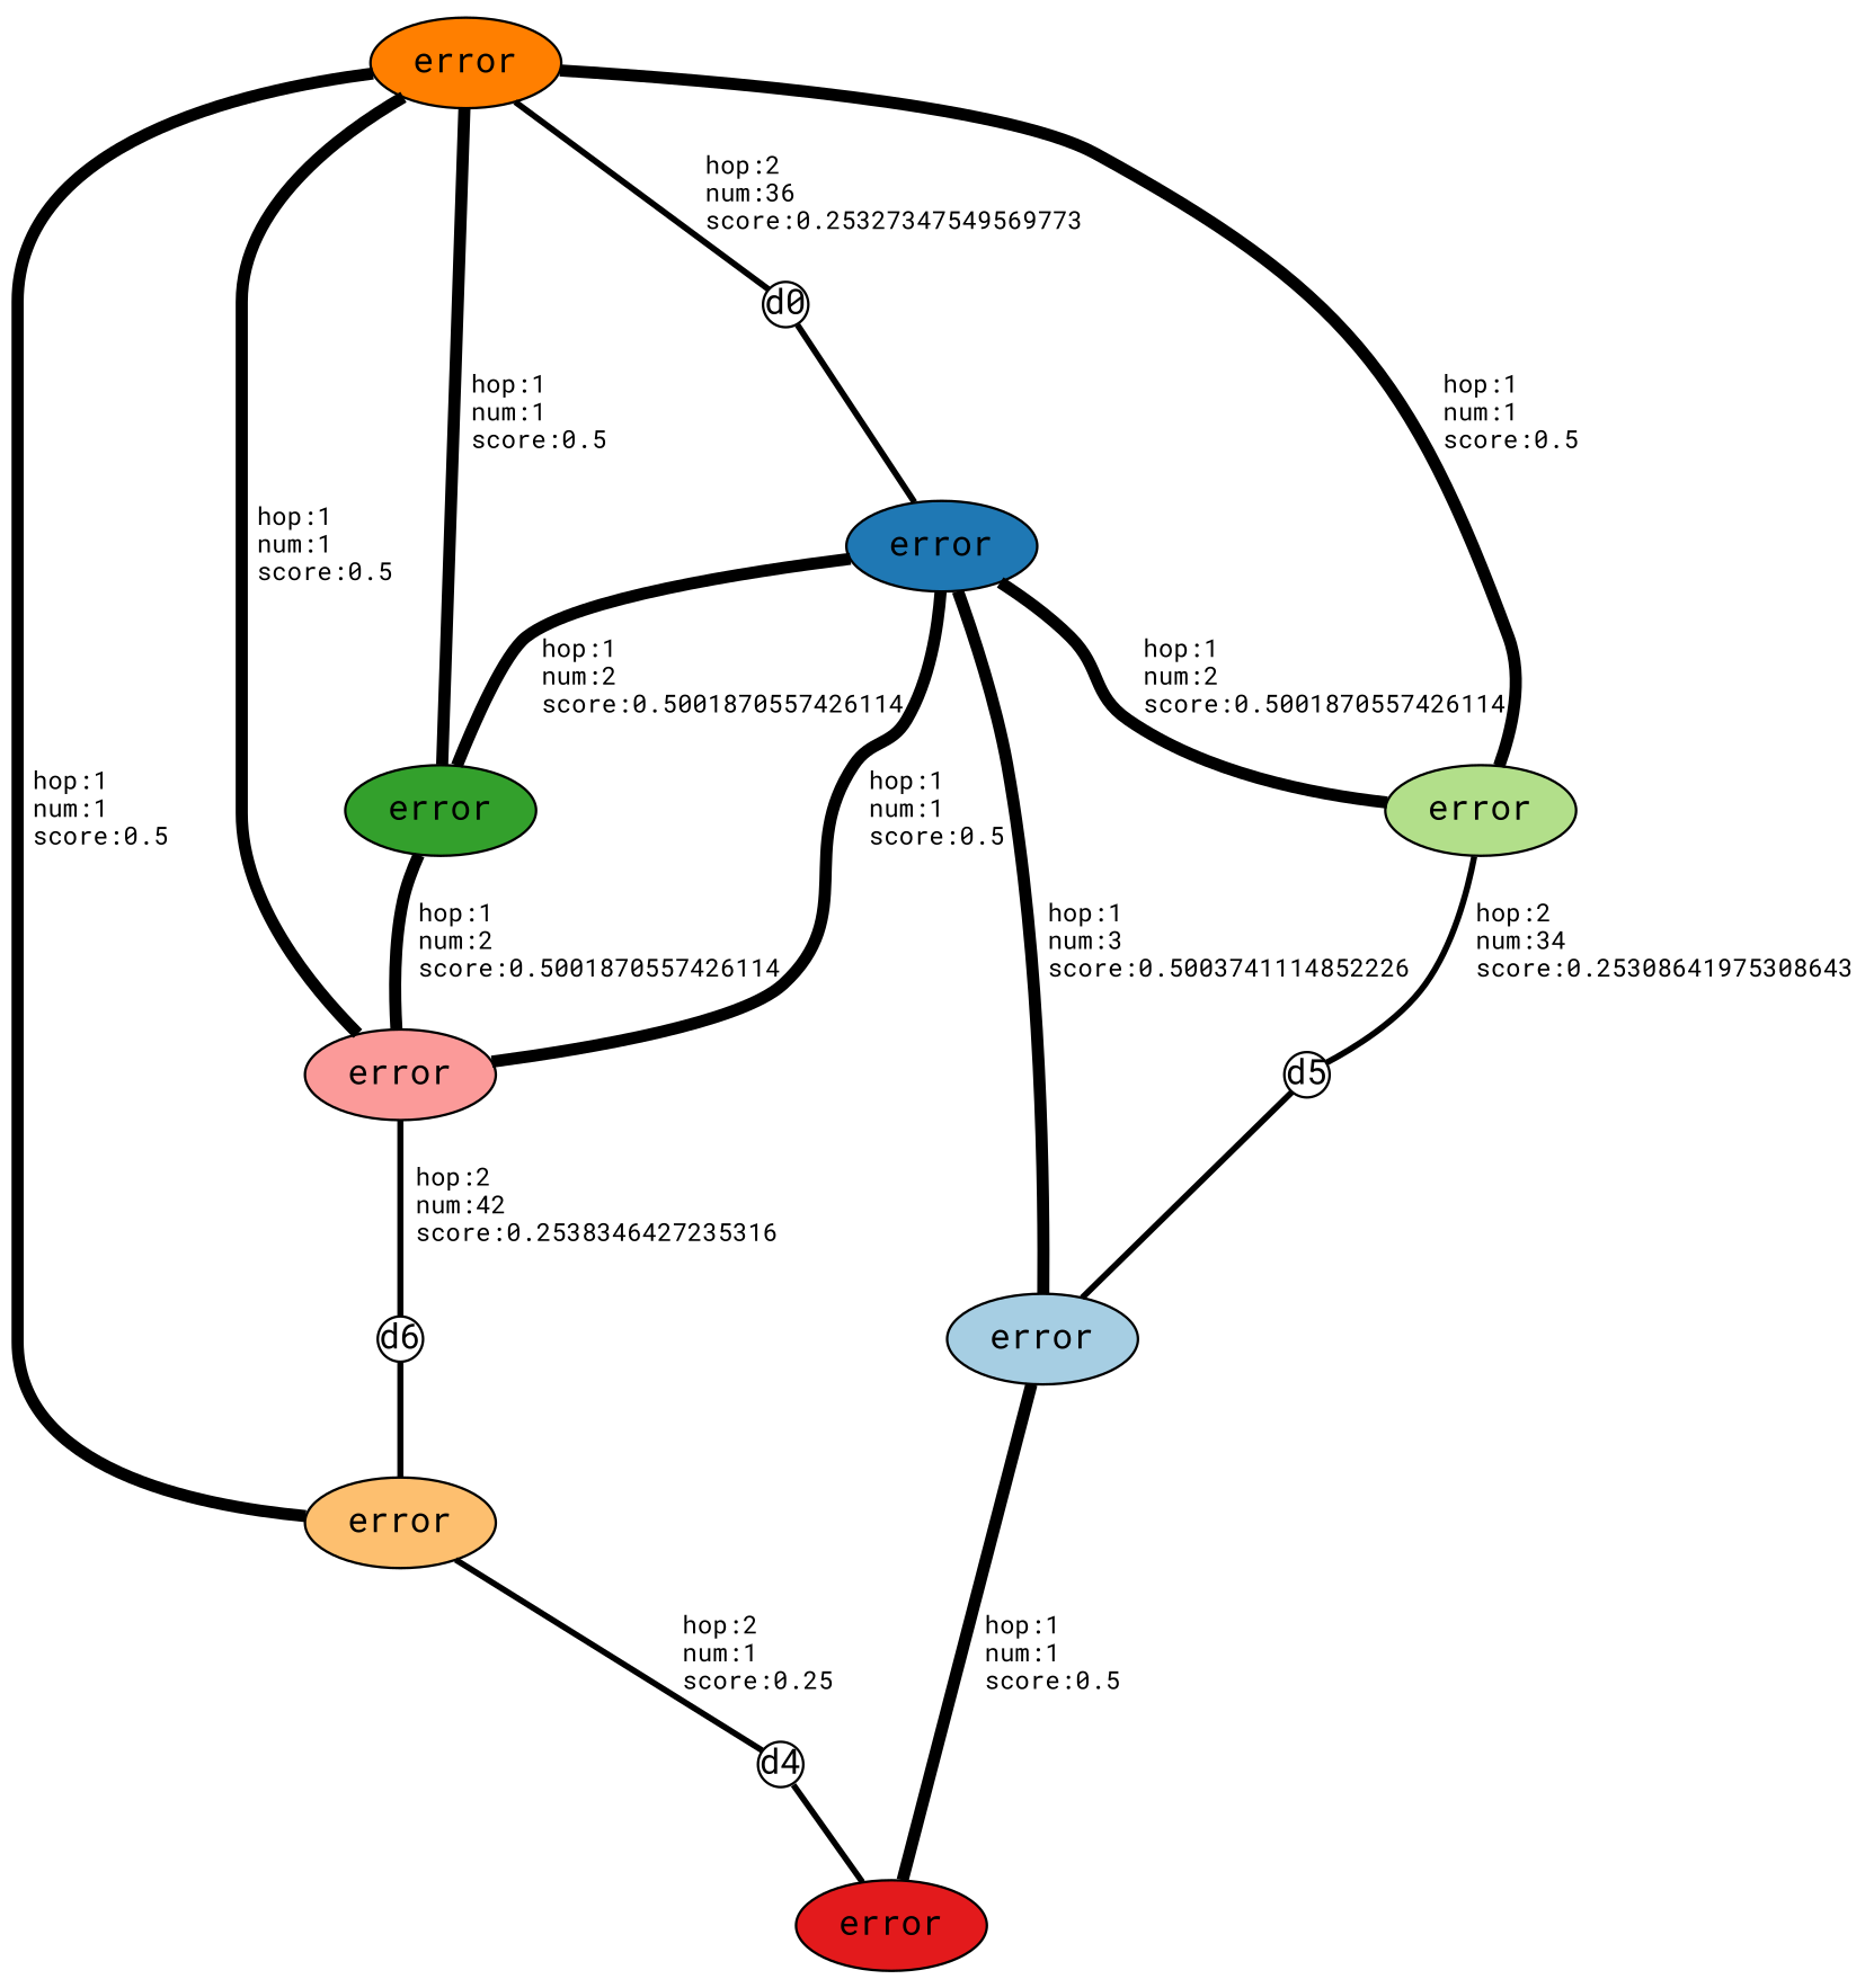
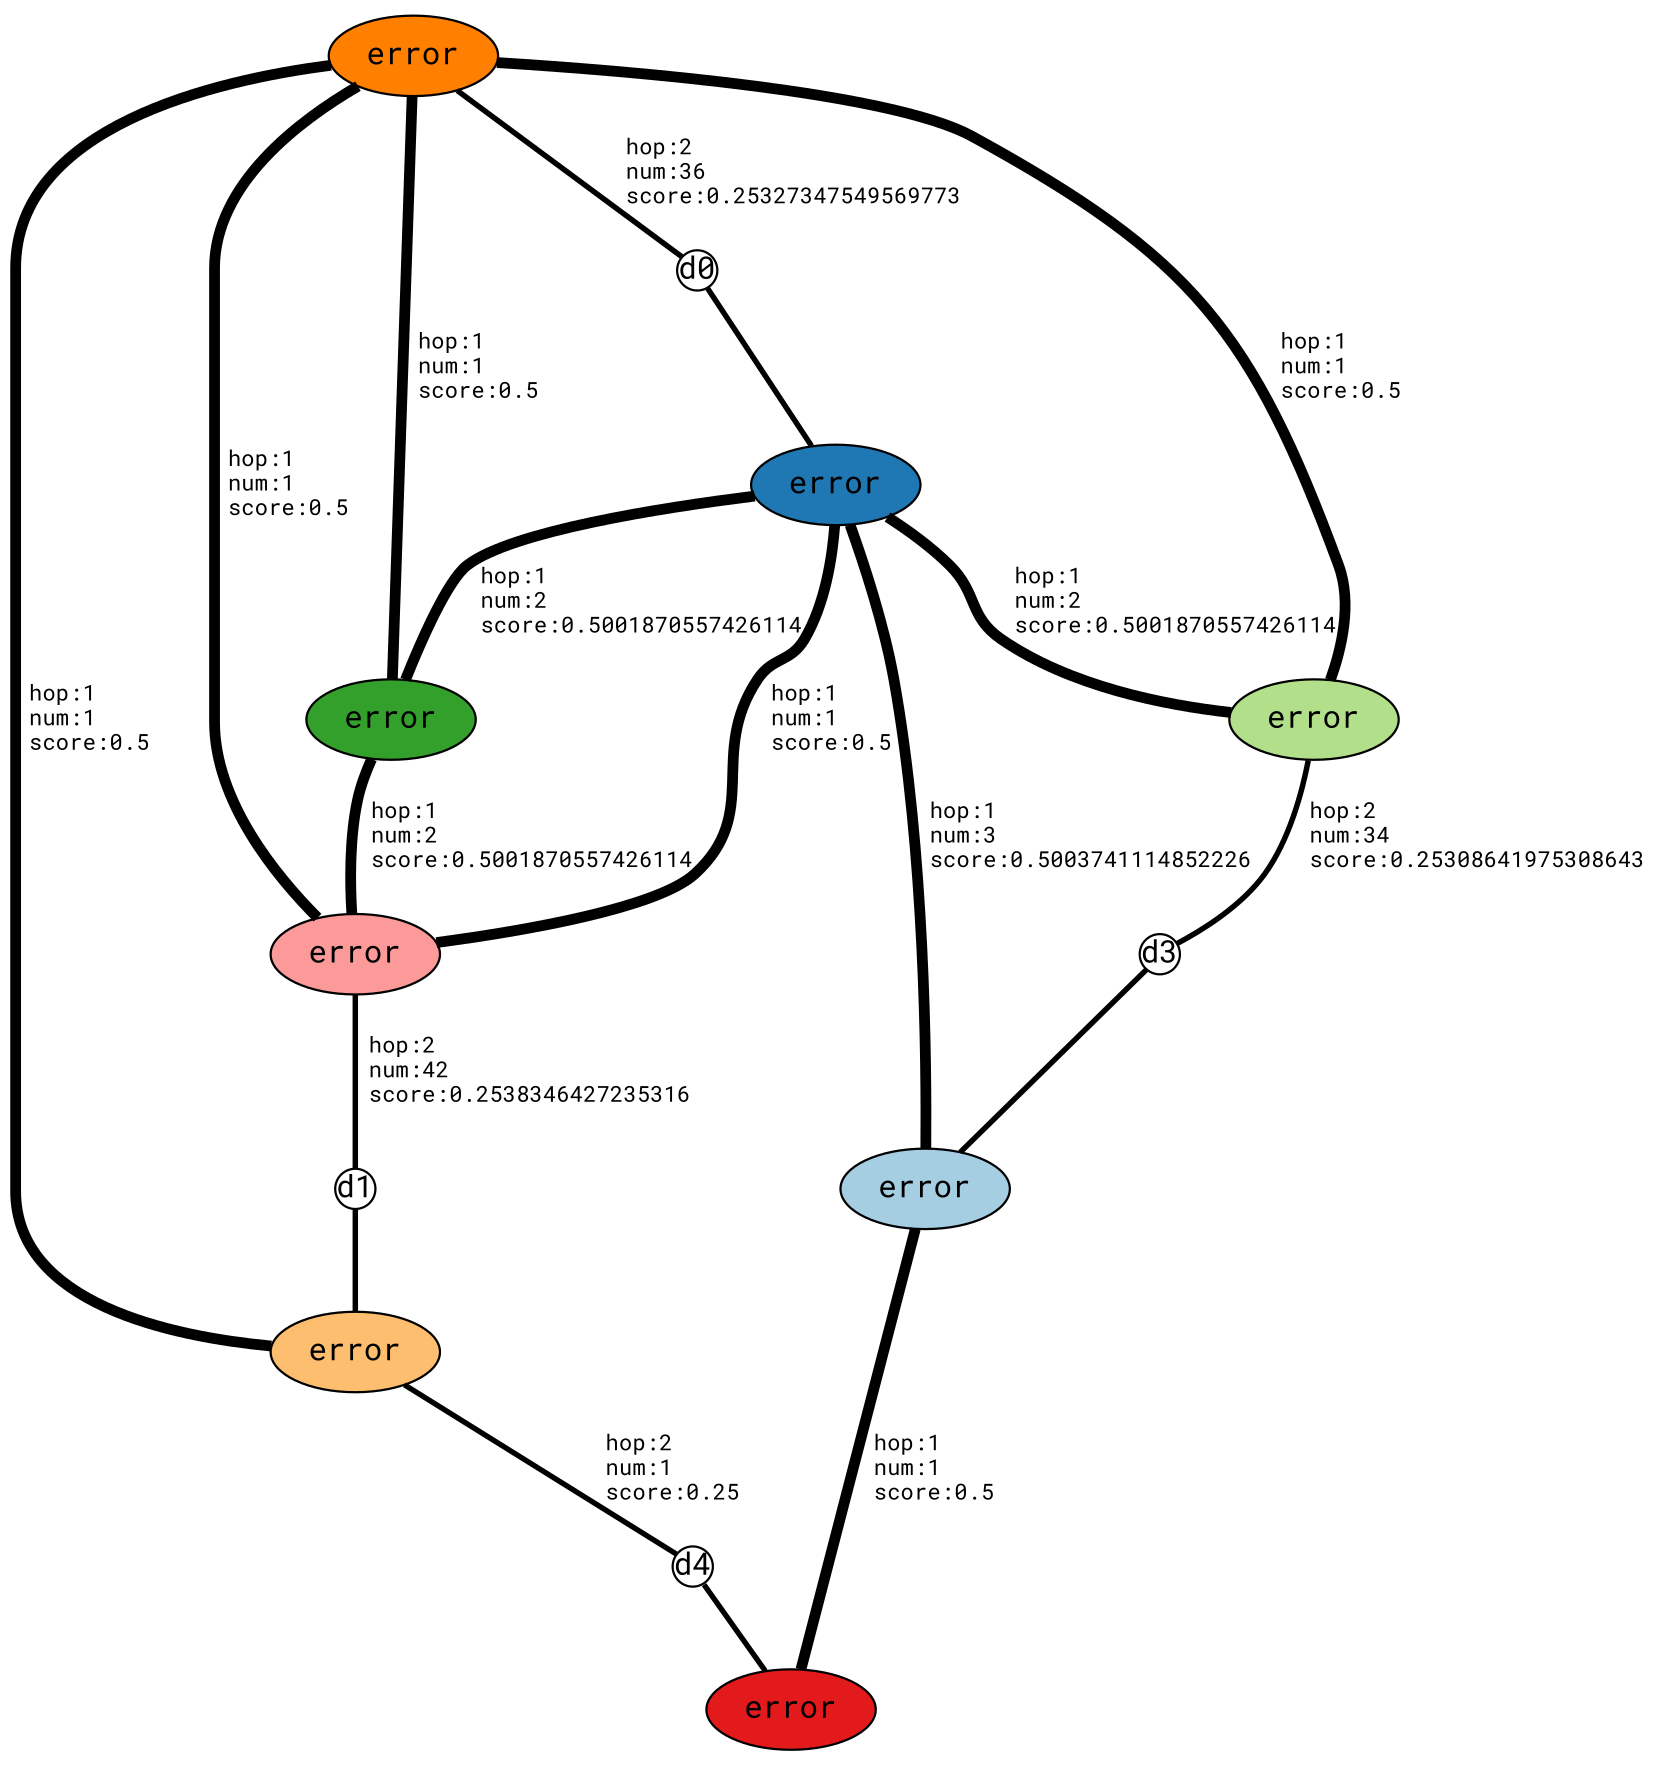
  graph {
    fontname="Roboto Mono"
    node [fontname="Roboto Mono" style=filled]
    edge [fontname="Roboto Mono" fontsize="10px" penwidth=4.821428571428571]
    n1 [fillcolor="/paired12/8" label=error]
    d0 [fixedsize=true height=.25 width=.25 style=""]
    n3 [fillcolor="/paired12/4" label=error]
    n4 [fillcolor="/paired12/5" label=error]
    n5 [fillcolor="/paired12/7" label=error]
    n6 [fillcolor="/paired12/3" label=error]
    n7 [fillcolor="/paired12/2" label=error]
-   d1 [fixedsize=true height=.25 width=.25 label=d6 style=""]
+   d1 [fixedsize=true height=.25 width=.25 style=""]
    n9 [fixedsize=true height=.25 label=d4 width=.25 style=""]
-   d3 [fixedsize=true height=.25 width=.25 label=d5 style=""]
+   d3 [fixedsize=true height=.25 width=.25 style=""]
    n11 [fillcolor="/paired12/1" label=error]
    n12 [fillcolor="/paired12/6" label=error]
    n1 -- d0 [label=" hop:2\l num:36\l score:0.25327347549569773" penwidth=2.4422799422799426]
    n1 -- n3 [label=" hop:1\l num:1\l score:0.5"]
    n1 -- n4 [label=" hop:1\l num:1\l score:0.5"]
    n1 -- n5 [label=" hop:1\l num:1\l score:0.5"]
    n1 -- n6 [label=" hop:1\l num:1\l score:0.5"]
    d0 -- n7 [penwidth=2.4422799422799426]
    n3 -- n4 [label=" hop:1\l num:2\l score:0.5001870557426114" penwidth=4.8232323232323235]
    n4 -- d1 [label=" hop:2\l num:42\l score:0.2538346427235316" penwidth=2.447691197691198]
    n5 -- n9 [label=" hop:2\l num:1\l score:0.25" penwidth=2.4107142857142856]
    n6 -- d3 [label=" hop:2\l num:34\l score:0.25308641975308643" penwidth=2.4404761904761907]
    n7 -- n3 [label=" hop:1\l num:2\l score:0.5001870557426114" penwidth=4.8232323232323235]
    n7 -- n4 [label=" hop:1\l num:1\l score:0.5"]
    n7 -- n6 [label=" hop:1\l num:2\l score:0.5001870557426114" penwidth=4.8232323232323235]
    n7 -- n11 [label=" hop:1\l num:3\l score:0.5003741114852226" penwidth=4.825036075036076]
    d1 -- n5 [penwidth=2.447691197691198]
    n9 -- n12 [penwidth=2.4107142857142856]
    d3 -- n11 [penwidth=2.4404761904761907]
    n11 -- n12 [label=" hop:1\l num:1\l score:0.5"]
  }
